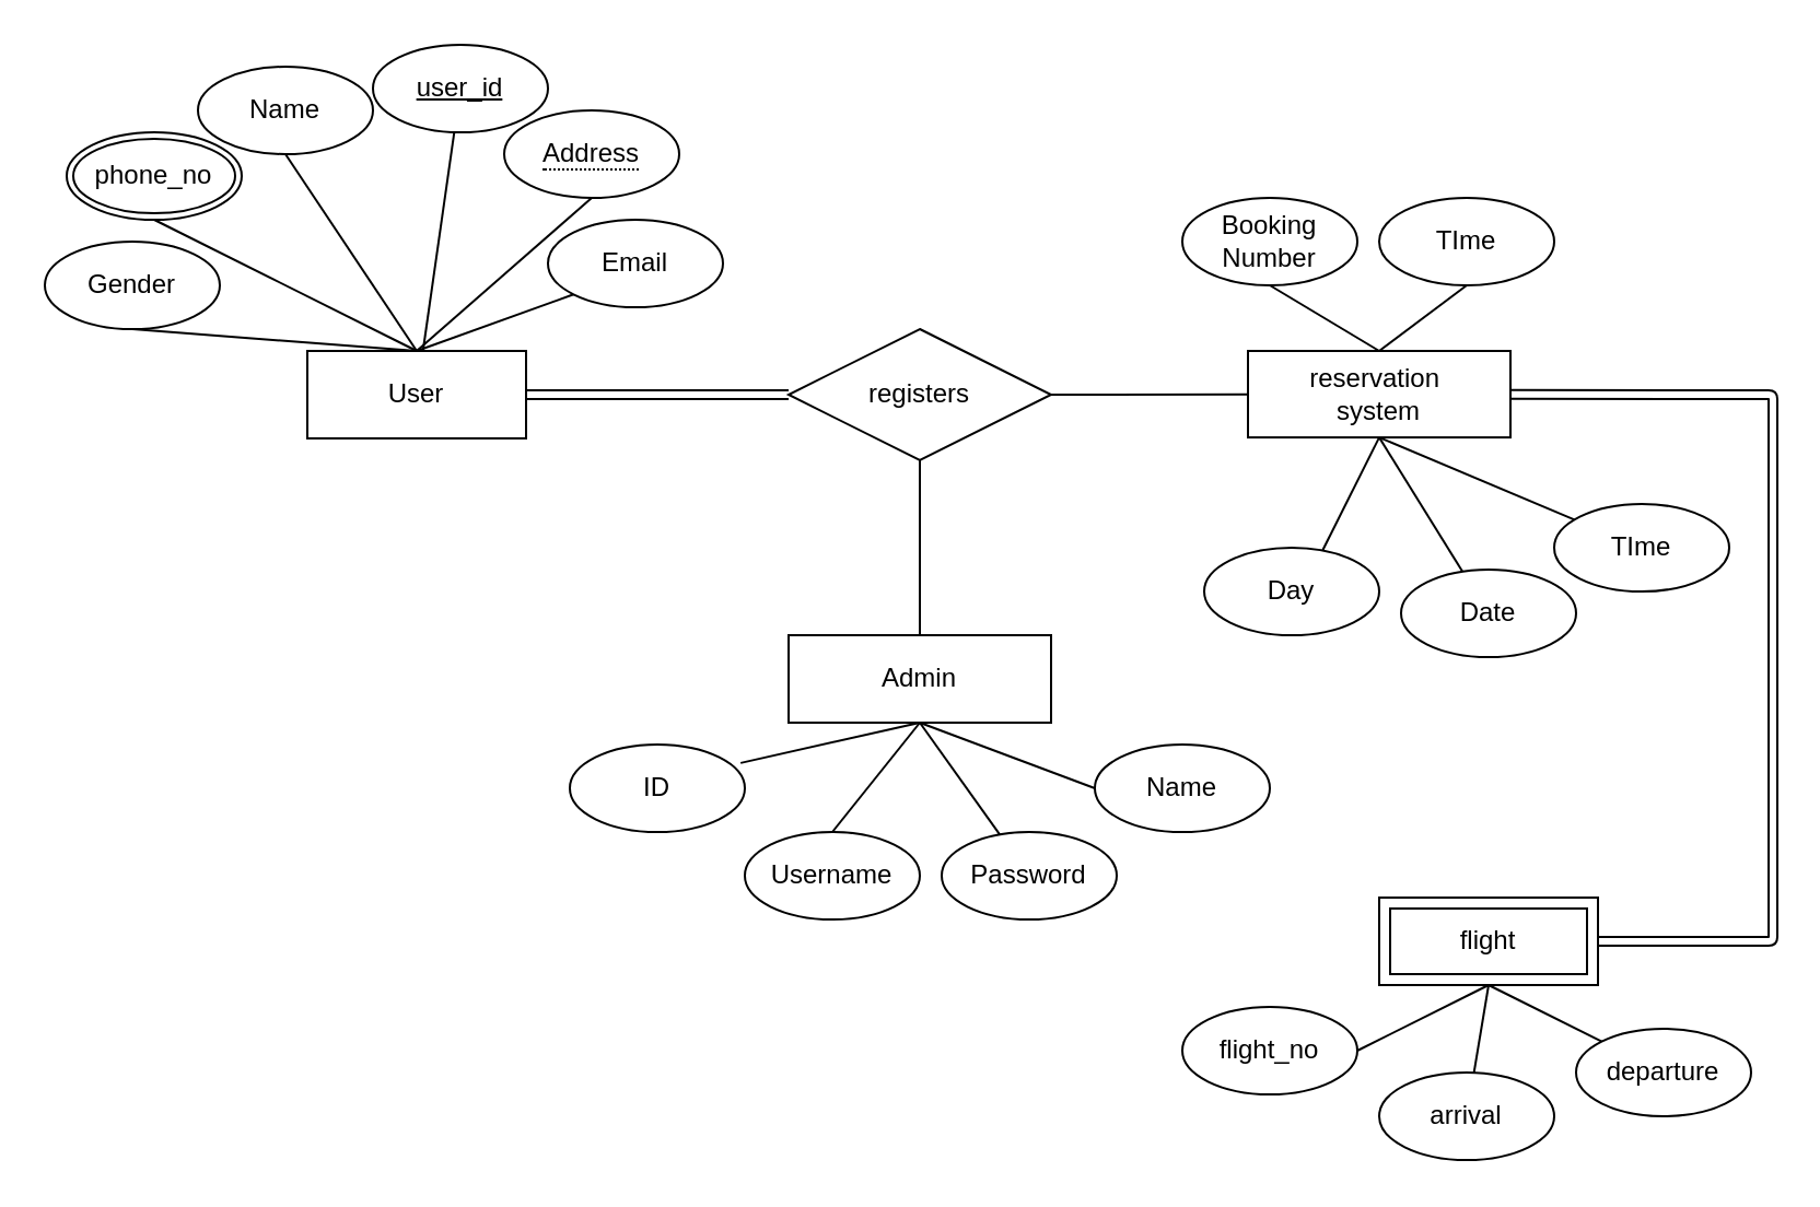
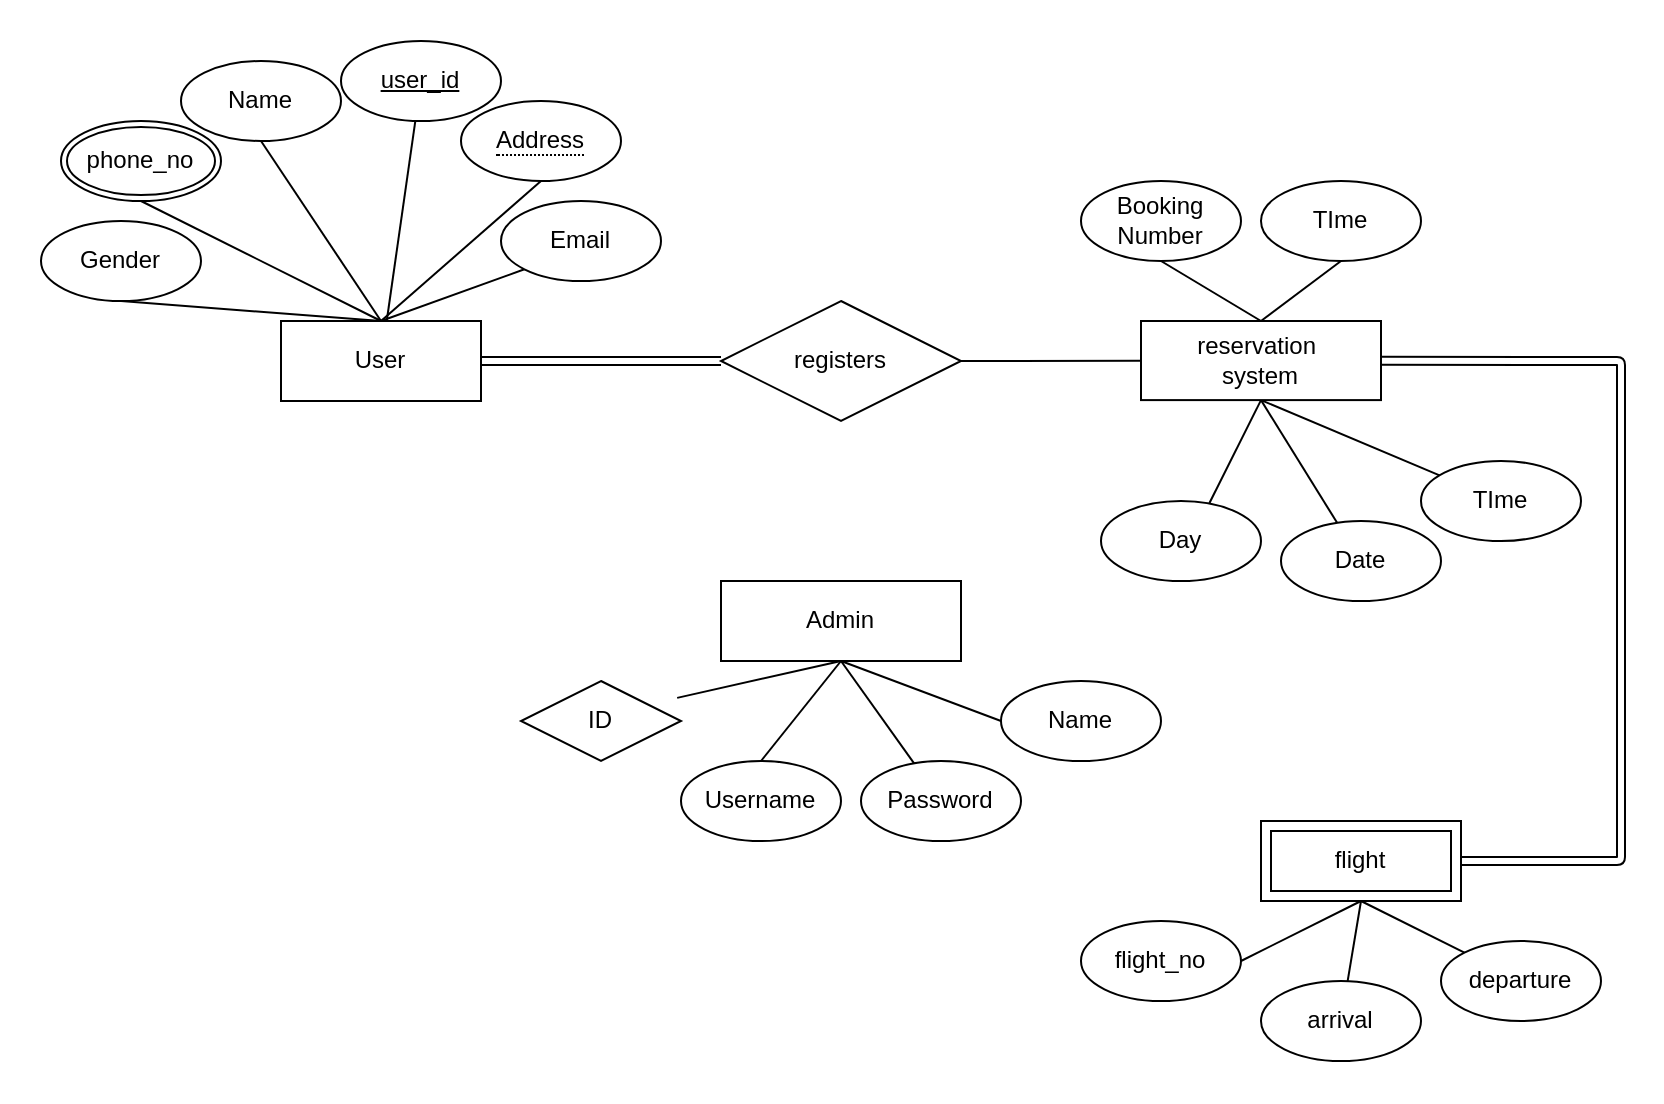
  <mxCell id="0" />
  <mxCell id="1" parent="0" />
  <mxCell id="2" style="edgeStyle=none;html=1;exitX=0.5;exitY=0;exitDx=0;exitDy=0;entryX=0.5;entryY=1;entryDx=0;entryDy=0;endArrow=none;endFill=0;" parent="1" source="7" target="8" edge="1"><mxGeometry relative="1" as="geometry" /></mxCell>
  <mxCell id="3" style="edgeStyle=none;html=1;exitX=0.5;exitY=0;exitDx=0;exitDy=0;entryX=0.5;entryY=1;entryDx=0;entryDy=0;endArrow=none;endFill=0;" parent="1" source="7" target="9" edge="1"><mxGeometry relative="1" as="geometry" /></mxCell>
  <mxCell id="4" style="edgeStyle=none;html=1;exitX=0.5;exitY=0;exitDx=0;exitDy=0;entryX=0;entryY=1;entryDx=0;entryDy=0;endArrow=none;endFill=0;" parent="1" source="7" target="10" edge="1"><mxGeometry relative="1" as="geometry" /></mxCell>
  <mxCell id="5" style="edgeStyle=none;html=1;exitX=0.5;exitY=0;exitDx=0;exitDy=0;entryX=0.5;entryY=1;entryDx=0;entryDy=0;startArrow=none;startFill=0;endArrow=none;endFill=0;" parent="1" source="7" edge="1"><mxGeometry relative="1" as="geometry"><mxPoint x="70" y="100" as="targetPoint" /></mxGeometry></mxCell>
  <mxCell id="6" style="edgeStyle=none;html=1;exitX=0.5;exitY=0;exitDx=0;exitDy=0;entryX=0.5;entryY=1;entryDx=0;entryDy=0;startArrow=none;startFill=0;endArrow=none;endFill=0;" parent="1" source="7" target="11" edge="1"><mxGeometry relative="1" as="geometry" /></mxCell>
  <mxCell id="7" value="User" style="whiteSpace=wrap;html=1;align=center;" parent="1" vertex="1"><mxGeometry x="140" y="160" width="100" height="40" as="geometry" /></mxCell>
  <mxCell id="8" value="Name" style="ellipse;whiteSpace=wrap;html=1;align=center;" parent="1" vertex="1"><mxGeometry x="90" y="30" width="80" height="40" as="geometry" /></mxCell>
  <mxCell id="9" value="&lt;span style=&quot;border-bottom: 1px dotted&quot;&gt;Address&lt;/span&gt;" style="ellipse;whiteSpace=wrap;html=1;align=center;" parent="1" vertex="1"><mxGeometry x="230" y="50" width="80" height="40" as="geometry" /></mxCell>
  <mxCell id="10" value="Email" style="ellipse;whiteSpace=wrap;html=1;align=center;" parent="1" vertex="1"><mxGeometry x="250" y="100" width="80" height="40" as="geometry" /></mxCell>
  <mxCell id="11" value="Gender" style="ellipse;whiteSpace=wrap;html=1;align=center;" parent="1" vertex="1"><mxGeometry y="110" width="80" height="40" as="geometry" x="20" /></mxCell>
  <mxCell id="12" style="edgeStyle=none;html=1;entryX=1;entryY=0.5;entryDx=0;entryDy=0;startArrow=none;startFill=0;endArrow=none;endFill=0;shape=link;" parent="1" source="15" target="7" edge="1"><mxGeometry relative="1" as="geometry" /></mxCell>
  <mxCell id="13" style="edgeStyle=none;html=1;exitX=1;exitY=0.5;exitDx=0;exitDy=0;startArrow=none;startFill=0;endArrow=none;endFill=0;" parent="1" source="15" target="22" edge="1"><mxGeometry relative="1" as="geometry"><mxPoint x="580" y="180.455" as="targetPoint" /></mxGeometry></mxCell>
- <mxCell id="14" value="" style="edgeStyle=none;html=1;startArrow=none;startFill=0;endArrow=none;endFill=0;" parent="1" source="15" target="27" edge="1"><mxGeometry relative="1" as="geometry" /></mxCell>
  <mxCell id="15" value="registers" style="shape=rhombus;perimeter=rhombusPerimeter;whiteSpace=wrap;html=1;align=center;" parent="1" vertex="1"><mxGeometry x="360" y="150" width="120" height="60" as="geometry" /></mxCell>
  <mxCell id="16" style="edgeStyle=none;html=1;exitX=0.5;exitY=1;exitDx=0;exitDy=0;startArrow=none;startFill=0;endArrow=none;endFill=0;" parent="1" source="22" target="29" edge="1"><mxGeometry relative="1" as="geometry" /></mxCell>
  <mxCell id="17" style="edgeStyle=none;html=1;exitX=0.5;exitY=1;exitDx=0;exitDy=0;startArrow=none;startFill=0;endArrow=none;endFill=0;" parent="1" source="22" target="30" edge="1"><mxGeometry relative="1" as="geometry" /></mxCell>
  <mxCell id="18" style="edgeStyle=none;html=1;exitX=0.5;exitY=1;exitDx=0;exitDy=0;entryX=0.678;entryY=0.025;entryDx=0;entryDy=0;entryPerimeter=0;startArrow=none;startFill=0;endArrow=none;endFill=0;" parent="1" source="22" target="28" edge="1"><mxGeometry relative="1" as="geometry" /></mxCell>
  <mxCell id="19" style="edgeStyle=none;html=1;exitX=0.5;exitY=0;exitDx=0;exitDy=0;entryX=0.5;entryY=1;entryDx=0;entryDy=0;startArrow=none;startFill=0;endArrow=none;endFill=0;" parent="1" source="22" target="32" edge="1"><mxGeometry relative="1" as="geometry" /></mxCell>
  <mxCell id="20" style="edgeStyle=none;html=1;exitX=0.5;exitY=0;exitDx=0;exitDy=0;entryX=0.5;entryY=1;entryDx=0;entryDy=0;startArrow=none;startFill=0;endArrow=none;endFill=0;" parent="1" source="22" target="31" edge="1"><mxGeometry relative="1" as="geometry" /></mxCell>
  <mxCell id="21" value="" style="edgeStyle=none;html=1;endArrow=none;endFill=0;entryX=1;entryY=0.5;entryDx=0;entryDy=0;shape=link;" edge="1" parent="1" source="22" target="43"><mxGeometry relative="1" as="geometry"><mxPoint x="665.389" y="410.005" as="targetPoint" /><Array as="points"><mxPoint x="810" y="180" /><mxPoint x="810" y="430" /></Array></mxGeometry></mxCell>
  <mxCell id="22" value="reservation&amp;nbsp;&lt;br&gt;system" style="whiteSpace=wrap;html=1;align=center;" parent="1" vertex="1"><mxGeometry x="570" y="160" width="120" height="39.55" as="geometry" /></mxCell>
  <mxCell id="23" style="edgeStyle=none;html=1;exitX=0.5;exitY=1;exitDx=0;exitDy=0;entryX=0.976;entryY=0.211;entryDx=0;entryDy=0;entryPerimeter=0;startArrow=none;startFill=0;endArrow=none;endFill=0;" parent="1" source="27" target="33" edge="1"><mxGeometry relative="1" as="geometry" /></mxCell>
  <mxCell id="24" style="edgeStyle=none;html=1;exitX=0.5;exitY=1;exitDx=0;exitDy=0;entryX=0.5;entryY=0;entryDx=0;entryDy=0;startArrow=none;startFill=0;endArrow=none;endFill=0;" parent="1" source="27" target="34" edge="1"><mxGeometry relative="1" as="geometry" /></mxCell>
  <mxCell id="25" style="edgeStyle=none;html=1;exitX=0.5;exitY=1;exitDx=0;exitDy=0;startArrow=none;startFill=0;endArrow=none;endFill=0;" parent="1" source="27" target="35" edge="1"><mxGeometry relative="1" as="geometry" /></mxCell>
  <mxCell id="26" style="edgeStyle=none;html=1;exitX=0.5;exitY=1;exitDx=0;exitDy=0;entryX=0;entryY=0.5;entryDx=0;entryDy=0;startArrow=none;startFill=0;endArrow=none;endFill=0;" parent="1" source="27" target="36" edge="1"><mxGeometry relative="1" as="geometry" /></mxCell>
  <mxCell id="27" value="Admin" style="whiteSpace=wrap;html=1;" parent="1" vertex="1"><mxGeometry x="360" y="290" width="120" height="40" as="geometry" /></mxCell>
  <mxCell id="28" value="Day" style="ellipse;whiteSpace=wrap;html=1;align=center;" parent="1" vertex="1"><mxGeometry x="550" y="250" width="80" height="40" as="geometry" /></mxCell>
  <mxCell id="29" value="Date" style="ellipse;whiteSpace=wrap;html=1;align=center;" parent="1" vertex="1"><mxGeometry x="640" y="260" width="80" height="40" as="geometry" /></mxCell>
  <mxCell id="30" value="TIme" style="ellipse;whiteSpace=wrap;html=1;align=center;" parent="1" vertex="1"><mxGeometry x="710" y="230" width="80" height="40" as="geometry" /></mxCell>
  <mxCell id="31" value="TIme" style="ellipse;whiteSpace=wrap;html=1;align=center;" parent="1" vertex="1"><mxGeometry x="630" y="90" width="80" height="40" as="geometry" /></mxCell>
  <mxCell id="32" value="Booking Number" style="ellipse;whiteSpace=wrap;html=1;align=center;" parent="1" vertex="1"><mxGeometry x="540" y="90" width="80" height="40" as="geometry" /></mxCell>
- <mxCell id="33" value="ID" style="ellipse;whiteSpace=wrap;html=1;align=center;" parent="1" vertex="1"><mxGeometry x="260" y="340" width="80" height="40" as="geometry" /></mxCell>
+ <mxCell id="33" value="ID" style="rhombus;whiteSpace=wrap;html=1;align=center;" parent="1" vertex="1"><mxGeometry x="260" y="340" width="80" height="40" as="geometry" /></mxCell>
  <mxCell id="34" value="Username" style="ellipse;whiteSpace=wrap;html=1;align=center;" parent="1" vertex="1"><mxGeometry x="340" y="380" width="80" height="40" as="geometry" /></mxCell>
  <mxCell id="35" value="Password" style="ellipse;whiteSpace=wrap;html=1;align=center;" parent="1" vertex="1"><mxGeometry x="430" y="380" width="80" height="40" as="geometry" /></mxCell>
  <mxCell id="36" value="Name" style="ellipse;whiteSpace=wrap;html=1;align=center;" parent="1" vertex="1"><mxGeometry x="500" y="340" width="80" height="40" as="geometry" /></mxCell>
  <mxCell id="37" value="phone_no" style="ellipse;shape=doubleEllipse;margin=3;whiteSpace=wrap;html=1;align=center;" vertex="1" parent="1"><mxGeometry x="30" y="60" width="80" height="40" as="geometry" /></mxCell>
  <mxCell id="38" style="edgeStyle=none;html=1;endArrow=none;endFill=0;" edge="1" parent="1" source="39" target="7"><mxGeometry relative="1" as="geometry" /></mxCell>
  <mxCell id="39" value="&lt;u&gt;user_id&lt;/u&gt;" style="ellipse;whiteSpace=wrap;html=1;align=center;" vertex="1" parent="1"><mxGeometry x="170" y="20" width="80" height="40" as="geometry" /></mxCell>
  <mxCell id="40" style="edgeStyle=none;html=1;exitX=0.5;exitY=1;exitDx=0;exitDy=0;endArrow=none;endFill=0;" edge="1" parent="1" source="43" target="45"><mxGeometry relative="1" as="geometry" /></mxCell>
  <mxCell id="41" style="edgeStyle=none;html=1;entryX=1;entryY=0.5;entryDx=0;entryDy=0;endArrow=none;endFill=0;exitX=0.5;exitY=1;exitDx=0;exitDy=0;" edge="1" parent="1" source="43" target="44"><mxGeometry relative="1" as="geometry" /></mxCell>
  <mxCell id="42" style="edgeStyle=none;html=1;exitX=0.5;exitY=1;exitDx=0;exitDy=0;entryX=0;entryY=0;entryDx=0;entryDy=0;endArrow=none;endFill=0;" edge="1" parent="1" source="43" target="46"><mxGeometry relative="1" as="geometry" /></mxCell>
  <mxCell id="43" value="flight" style="shape=ext;margin=3;double=1;whiteSpace=wrap;html=1;align=center;" vertex="1" parent="1"><mxGeometry x="630" y="410" width="100" height="40" as="geometry" /></mxCell>
  <mxCell id="44" value="flight_no" style="ellipse;whiteSpace=wrap;html=1;align=center;" vertex="1" parent="1"><mxGeometry x="540" y="460" width="80" height="40" as="geometry" /></mxCell>
  <mxCell id="45" value="arrival" style="ellipse;whiteSpace=wrap;html=1;align=center;" vertex="1" parent="1"><mxGeometry x="630" y="490" width="80" height="40" as="geometry" /></mxCell>
  <mxCell id="46" value="departure" style="ellipse;whiteSpace=wrap;html=1;align=center;" vertex="1" parent="1"><mxGeometry x="720" y="470" width="80" height="40" as="geometry" /></mxCell>
